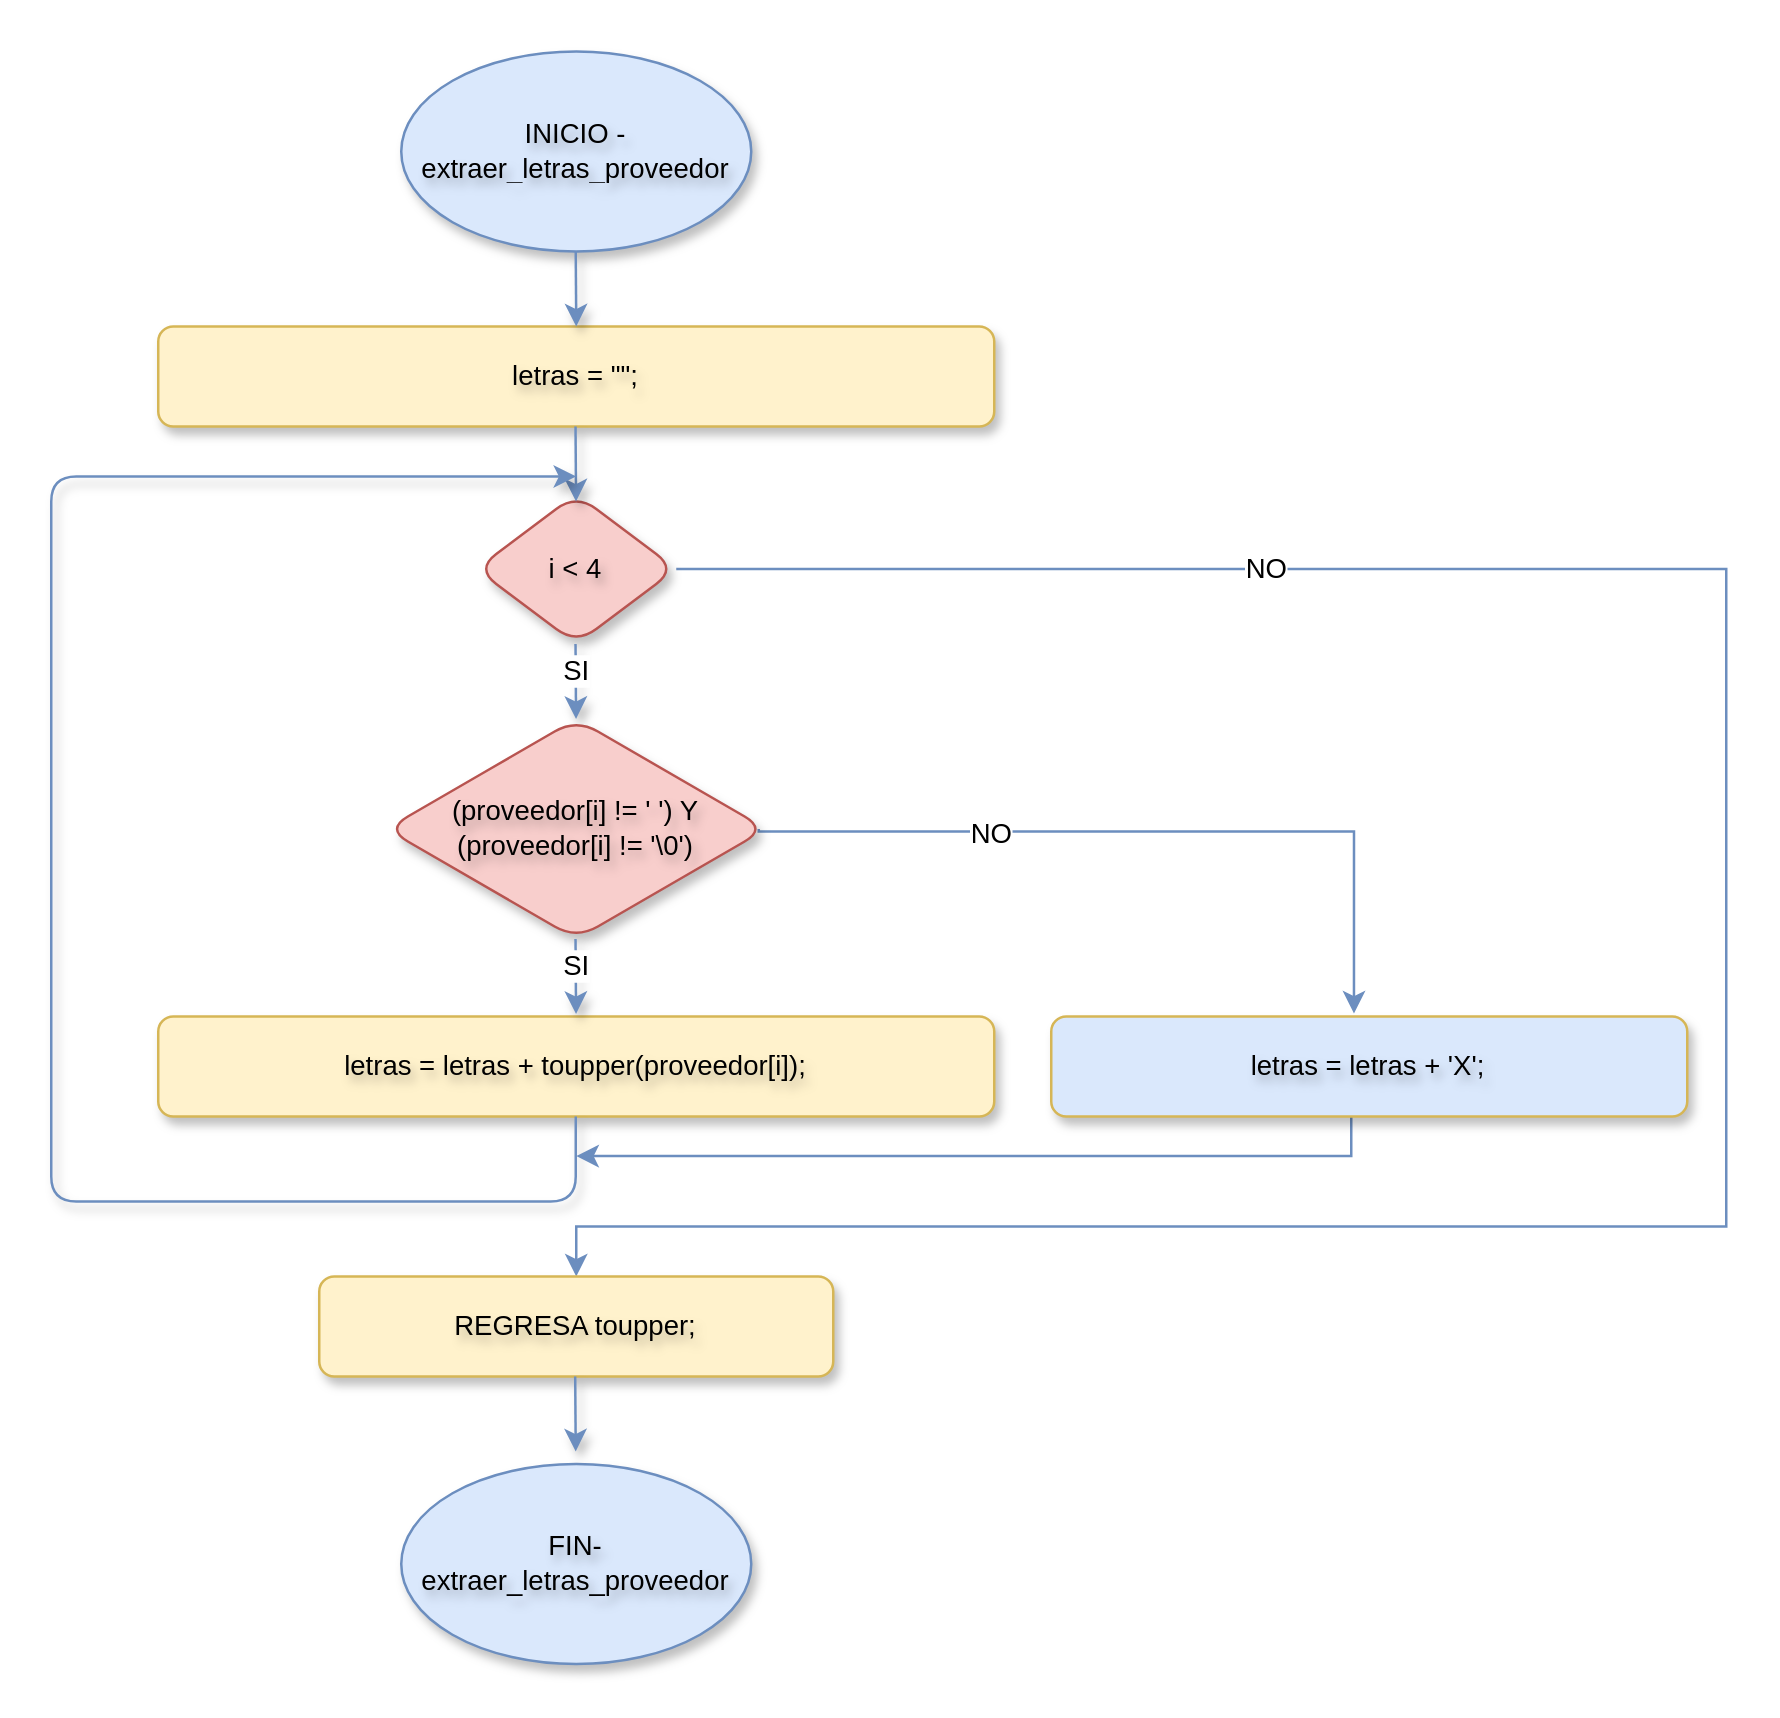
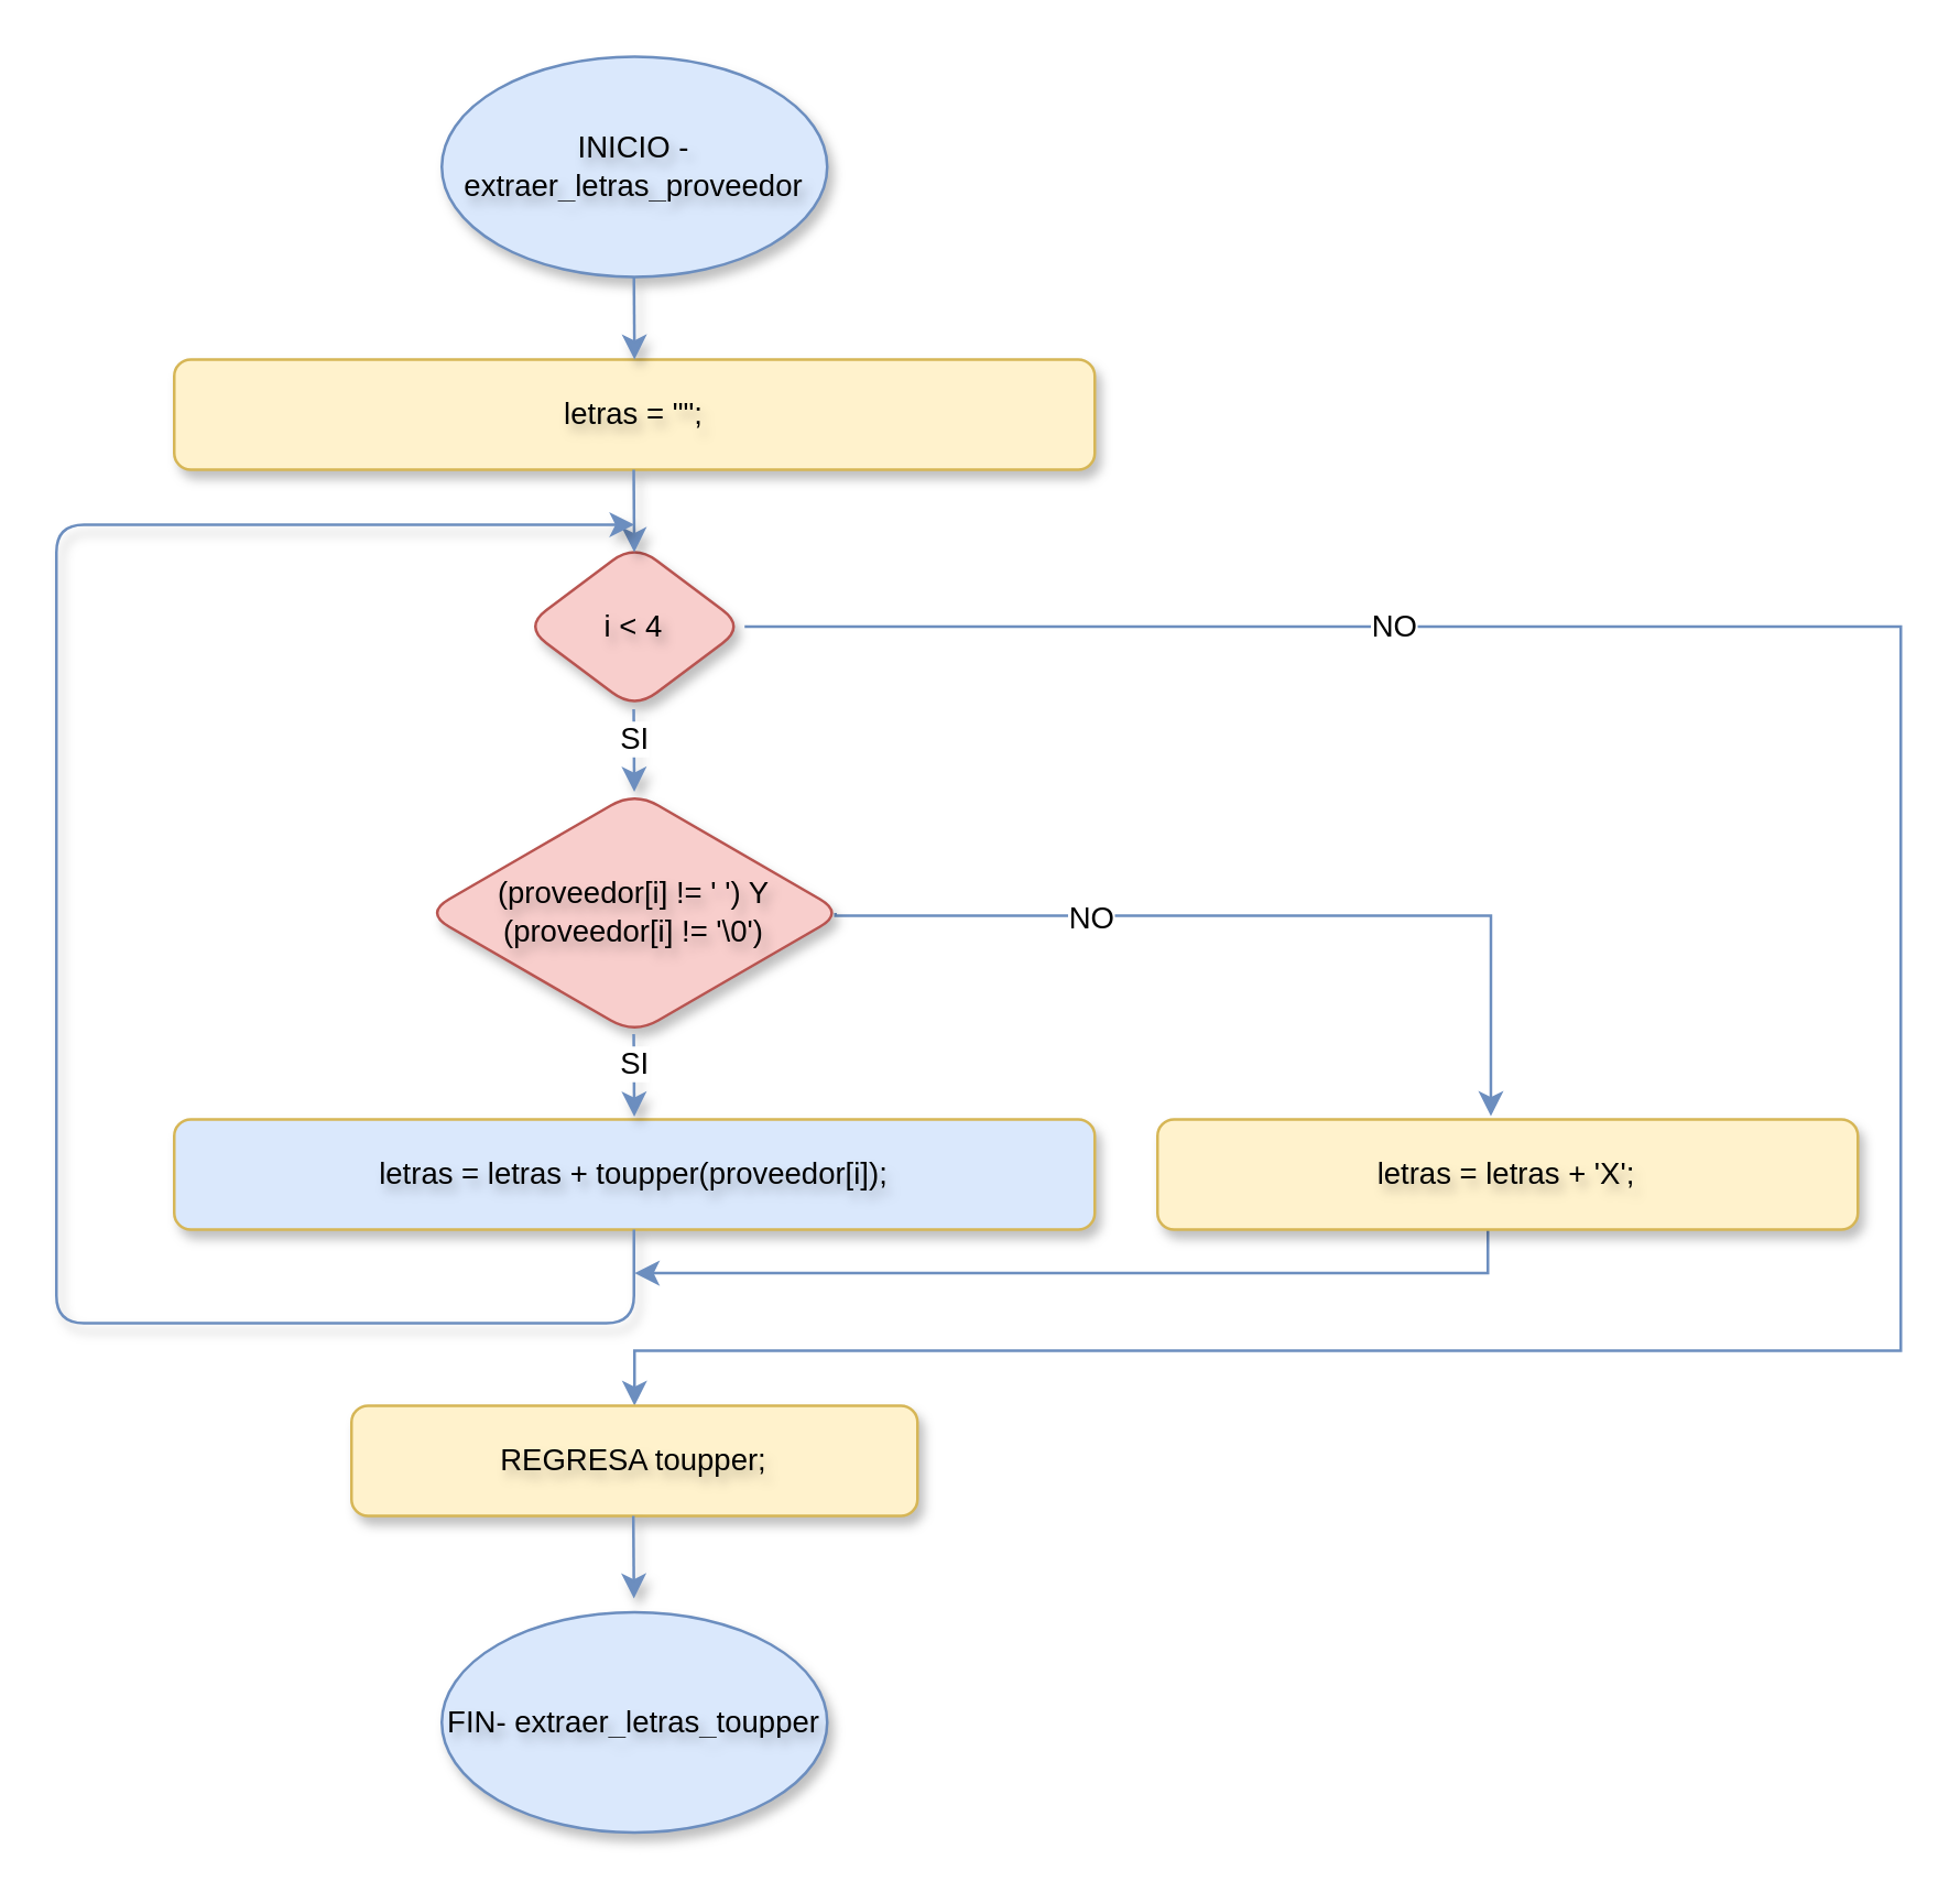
  <mxCell id="0" />
  <mxCell id="1" parent="0" />
  <mxCell id="2" value="INICIO - extraer_letras_proveedor" style="ellipse;whiteSpace=wrap;rounded=1;fillColor=#dae8fc;strokeColor=#6c8ebf;textShadow=1;strokeWidth=1;shadow=1;html=1;horizontal=1;fontSize=11;fontStyle=0;spacing=2;" parent="1" vertex="1"><mxGeometry x="160" y="20" width="140" height="80" as="geometry" /></mxCell>
  <mxCell id="3" style="edgeStyle=orthogonalEdgeStyle;rounded=0;orthogonalLoop=1;jettySize=auto;html=1;exitX=1;exitY=0.5;exitDx=0;exitDy=0;fillColor=#dae8fc;strokeColor=#6c8ebf;" edge="1" parent="1" source="5"><mxGeometry relative="1" as="geometry"><mxPoint x="230" y="510" as="targetPoint" /><Array as="points"><mxPoint x="690" y="227" /><mxPoint x="690" y="490" /><mxPoint x="230" y="490" /></Array></mxGeometry></mxCell>
  <mxCell id="4" value="NO" style="edgeLabel;html=1;align=center;verticalAlign=middle;resizable=0;points=[];" vertex="1" connectable="0" parent="3"><mxGeometry x="-0.596" y="1" relative="1" as="geometry"><mxPoint as="offset" /></mxGeometry></mxCell>
  <mxCell id="5" value="i &amp;lt; 4" style="rhombus;whiteSpace=wrap;rounded=1;fillColor=#f8cecc;strokeColor=#b85450;textShadow=1;strokeWidth=1;shadow=1;html=1;horizontal=1;fontSize=11;fontStyle=0;spacing=2;" parent="1" vertex="1"><mxGeometry x="190" y="197" width="80" height="60" as="geometry" /></mxCell>
- <mxCell id="6" value="FIN- extraer_letras_proveedor" style="ellipse;whiteSpace=wrap;rounded=1;fillColor=#dae8fc;strokeColor=#6c8ebf;textShadow=1;strokeWidth=1;shadow=1;html=1;horizontal=1;fontSize=11;fontStyle=0;spacing=2;" parent="1" vertex="1"><mxGeometry x="160" y="585" width="140" height="80" as="geometry" /></mxCell>
+ <mxCell id="6" value="FIN- extraer_letras_toupper" style="ellipse;whiteSpace=wrap;rounded=1;fillColor=#dae8fc;strokeColor=#6c8ebf;textShadow=1;strokeWidth=1;shadow=1;html=1;horizontal=1;fontSize=11;fontStyle=0;spacing=2;" parent="1" vertex="1"><mxGeometry x="160" y="585" width="140" height="80" as="geometry" /></mxCell>
  <mxCell id="7" value="letras = &quot;&quot;;" style="rounded=1;whiteSpace=wrap;fillColor=#fff2cc;strokeColor=#d6b656;textShadow=1;strokeWidth=1;shadow=1;html=1;horizontal=1;fontSize=11;fontStyle=0;spacing=2;" vertex="1" parent="1"><mxGeometry x="62.8" y="130" width="334.4" height="40" as="geometry" /></mxCell>
  <mxCell id="8" value="" style="edgeStyle=orthogonalEdgeStyle;rounded=1;orthogonalLoop=1;jettySize=auto;fillColor=#dae8fc;strokeColor=#6c8ebf;textShadow=1;strokeWidth=1;shadow=1;html=1;horizontal=1;fontSize=11;fontStyle=0;spacing=2;exitX=0.5;exitY=1;exitDx=0;exitDy=0;" edge="1" parent="1"><mxGeometry relative="1" as="geometry"><mxPoint x="229.79" y="100" as="sourcePoint" /><mxPoint x="230" y="130" as="targetPoint" /></mxGeometry></mxCell>
  <mxCell id="9" value="" style="edgeStyle=orthogonalEdgeStyle;rounded=1;orthogonalLoop=1;jettySize=auto;fillColor=#dae8fc;strokeColor=#6c8ebf;textShadow=1;strokeWidth=1;shadow=1;html=1;horizontal=1;fontSize=11;fontStyle=0;spacing=2;exitX=0.5;exitY=1;exitDx=0;exitDy=0;" edge="1" parent="1"><mxGeometry relative="1" as="geometry"><mxPoint x="229.71" y="170" as="sourcePoint" /><mxPoint x="229.92" y="200" as="targetPoint" /></mxGeometry></mxCell>
  <mxCell id="10" value="" style="edgeStyle=orthogonalEdgeStyle;rounded=1;orthogonalLoop=1;jettySize=auto;fillColor=#dae8fc;strokeColor=#6c8ebf;textShadow=1;strokeWidth=1;shadow=1;html=1;horizontal=1;fontSize=11;fontStyle=0;spacing=2;exitX=0.5;exitY=1;exitDx=0;exitDy=0;" edge="1" parent="1"><mxGeometry relative="1" as="geometry"><mxPoint x="229.71" y="257" as="sourcePoint" /><mxPoint x="229.92" y="287" as="targetPoint" /></mxGeometry></mxCell>
  <mxCell id="11" value="SI" style="edgeLabel;html=1;align=center;verticalAlign=middle;resizable=0;points=[];" vertex="1" connectable="0" parent="10"><mxGeometry x="-0.273" relative="1" as="geometry"><mxPoint as="offset" /></mxGeometry></mxCell>
- <mxCell id="12" value="letras = letras + toupper(proveedor[i]);" style="rounded=1;whiteSpace=wrap;fillColor=#fff2cc;strokeColor=#d6b656;textShadow=1;strokeWidth=1;shadow=1;html=1;horizontal=1;fontSize=11;fontStyle=0;spacing=2;" vertex="1" parent="1"><mxGeometry x="62.8" y="406" width="334.4" height="40" as="geometry" /></mxCell>
+ <mxCell id="12" value="letras = letras + toupper(proveedor[i]);" style="rounded=1;whiteSpace=wrap;fillColor=#dae8fc;strokeColor=#d6b656;textShadow=1;strokeWidth=1;shadow=1;html=1;horizontal=1;fontSize=11;fontStyle=0;spacing=2;" vertex="1" parent="1"><mxGeometry x="62.8" y="406" width="334.4" height="40" as="geometry" /></mxCell>
  <mxCell id="13" style="edgeStyle=orthogonalEdgeStyle;rounded=0;orthogonalLoop=1;jettySize=auto;html=1;fillColor=#dae8fc;strokeColor=#6c8ebf;entryX=0.476;entryY=-0.029;entryDx=0;entryDy=0;entryPerimeter=0;" edge="1" parent="1" target="21"><mxGeometry relative="1" as="geometry"><mxPoint x="620" y="350" as="targetPoint" /><mxPoint x="303" y="331" as="sourcePoint" /><Array as="points"><mxPoint x="303" y="332" /><mxPoint x="541" y="332" /></Array></mxGeometry></mxCell>
  <mxCell id="14" value="NO" style="edgeLabel;html=1;align=center;verticalAlign=middle;resizable=0;points=[];" vertex="1" connectable="0" parent="13"><mxGeometry x="-0.401" relative="1" as="geometry"><mxPoint as="offset" /></mxGeometry></mxCell>
  <mxCell id="15" value="(proveedor[i] != ' ') Y (proveedor[i] != '\0')" style="rhombus;whiteSpace=wrap;rounded=1;fillColor=#f8cecc;strokeColor=#b85450;textShadow=1;strokeWidth=1;shadow=1;html=1;horizontal=1;fontSize=11;fontStyle=0;spacing=2;" vertex="1" parent="1"><mxGeometry x="154" y="287" width="152" height="88" as="geometry" /></mxCell>
  <mxCell id="16" value="" style="edgeStyle=orthogonalEdgeStyle;rounded=1;orthogonalLoop=1;jettySize=auto;fillColor=#dae8fc;strokeColor=#6c8ebf;textShadow=1;strokeWidth=1;shadow=1;html=1;horizontal=1;fontSize=11;fontStyle=0;spacing=2;exitX=0.5;exitY=1;exitDx=0;exitDy=0;" edge="1" parent="1"><mxGeometry relative="1" as="geometry"><mxPoint x="229.71" y="375" as="sourcePoint" /><mxPoint x="229.92" y="405" as="targetPoint" /></mxGeometry></mxCell>
  <mxCell id="17" value="SI" style="edgeLabel;html=1;align=center;verticalAlign=middle;resizable=0;points=[];" vertex="1" connectable="0" parent="16"><mxGeometry x="-0.273" relative="1" as="geometry"><mxPoint as="offset" /></mxGeometry></mxCell>
  <mxCell id="18" value="REGRESA toupper;" style="rounded=1;whiteSpace=wrap;fillColor=#fff2cc;strokeColor=#d6b656;textShadow=1;strokeWidth=1;shadow=1;html=1;horizontal=1;fontSize=11;fontStyle=0;spacing=2;" vertex="1" parent="1"><mxGeometry x="127.2" y="510" width="205.6" height="40" as="geometry" /></mxCell>
  <mxCell id="19" value="" style="edgeStyle=orthogonalEdgeStyle;rounded=1;orthogonalLoop=1;jettySize=auto;fillColor=#dae8fc;strokeColor=#6c8ebf;textShadow=1;strokeWidth=1;shadow=1;html=1;horizontal=1;fontSize=11;fontStyle=0;spacing=2;exitX=0.5;exitY=1;exitDx=0;exitDy=0;" edge="1" parent="1"><mxGeometry relative="1" as="geometry"><mxPoint x="229.8" y="446" as="sourcePoint" /><mxPoint x="230" y="190" as="targetPoint" /><Array as="points"><mxPoint x="230" y="480" /><mxPoint x="20" y="480" /><mxPoint x="20" y="190" /></Array></mxGeometry></mxCell>
  <mxCell id="20" style="edgeStyle=orthogonalEdgeStyle;rounded=0;orthogonalLoop=1;jettySize=auto;html=1;fillColor=#dae8fc;strokeColor=#6c8ebf;" edge="1" parent="1"><mxGeometry relative="1" as="geometry"><mxPoint x="230" y="461.84" as="targetPoint" /><mxPoint x="540" y="446" as="sourcePoint" /><Array as="points"><mxPoint x="540" y="462" /></Array></mxGeometry></mxCell>
- <mxCell id="21" value="letras = letras + 'X';" style="rounded=1;whiteSpace=wrap;fillColor=#dae8fc;strokeColor=#d6b656;textShadow=1;strokeWidth=1;shadow=1;html=1;horizontal=1;fontSize=11;fontStyle=0;spacing=2;" vertex="1" parent="1"><mxGeometry x="420" y="406" width="254.4" height="40" as="geometry" /></mxCell>
+ <mxCell id="21" value="letras = letras + 'X';" style="rounded=1;whiteSpace=wrap;fillColor=#fff2cc;strokeColor=#d6b656;textShadow=1;strokeWidth=1;shadow=1;html=1;horizontal=1;fontSize=11;fontStyle=0;spacing=2;" vertex="1" parent="1"><mxGeometry x="420" y="406" width="254.4" height="40" as="geometry" /></mxCell>
  <mxCell id="22" value="" style="edgeStyle=orthogonalEdgeStyle;rounded=1;orthogonalLoop=1;jettySize=auto;fillColor=#dae8fc;strokeColor=#6c8ebf;textShadow=1;strokeWidth=1;shadow=1;html=1;horizontal=1;fontSize=11;fontStyle=0;spacing=2;exitX=0.5;exitY=1;exitDx=0;exitDy=0;" edge="1" parent="1"><mxGeometry relative="1" as="geometry"><mxPoint x="229.58" y="550" as="sourcePoint" /><mxPoint x="229.79" y="580" as="targetPoint" /></mxGeometry></mxCell>
